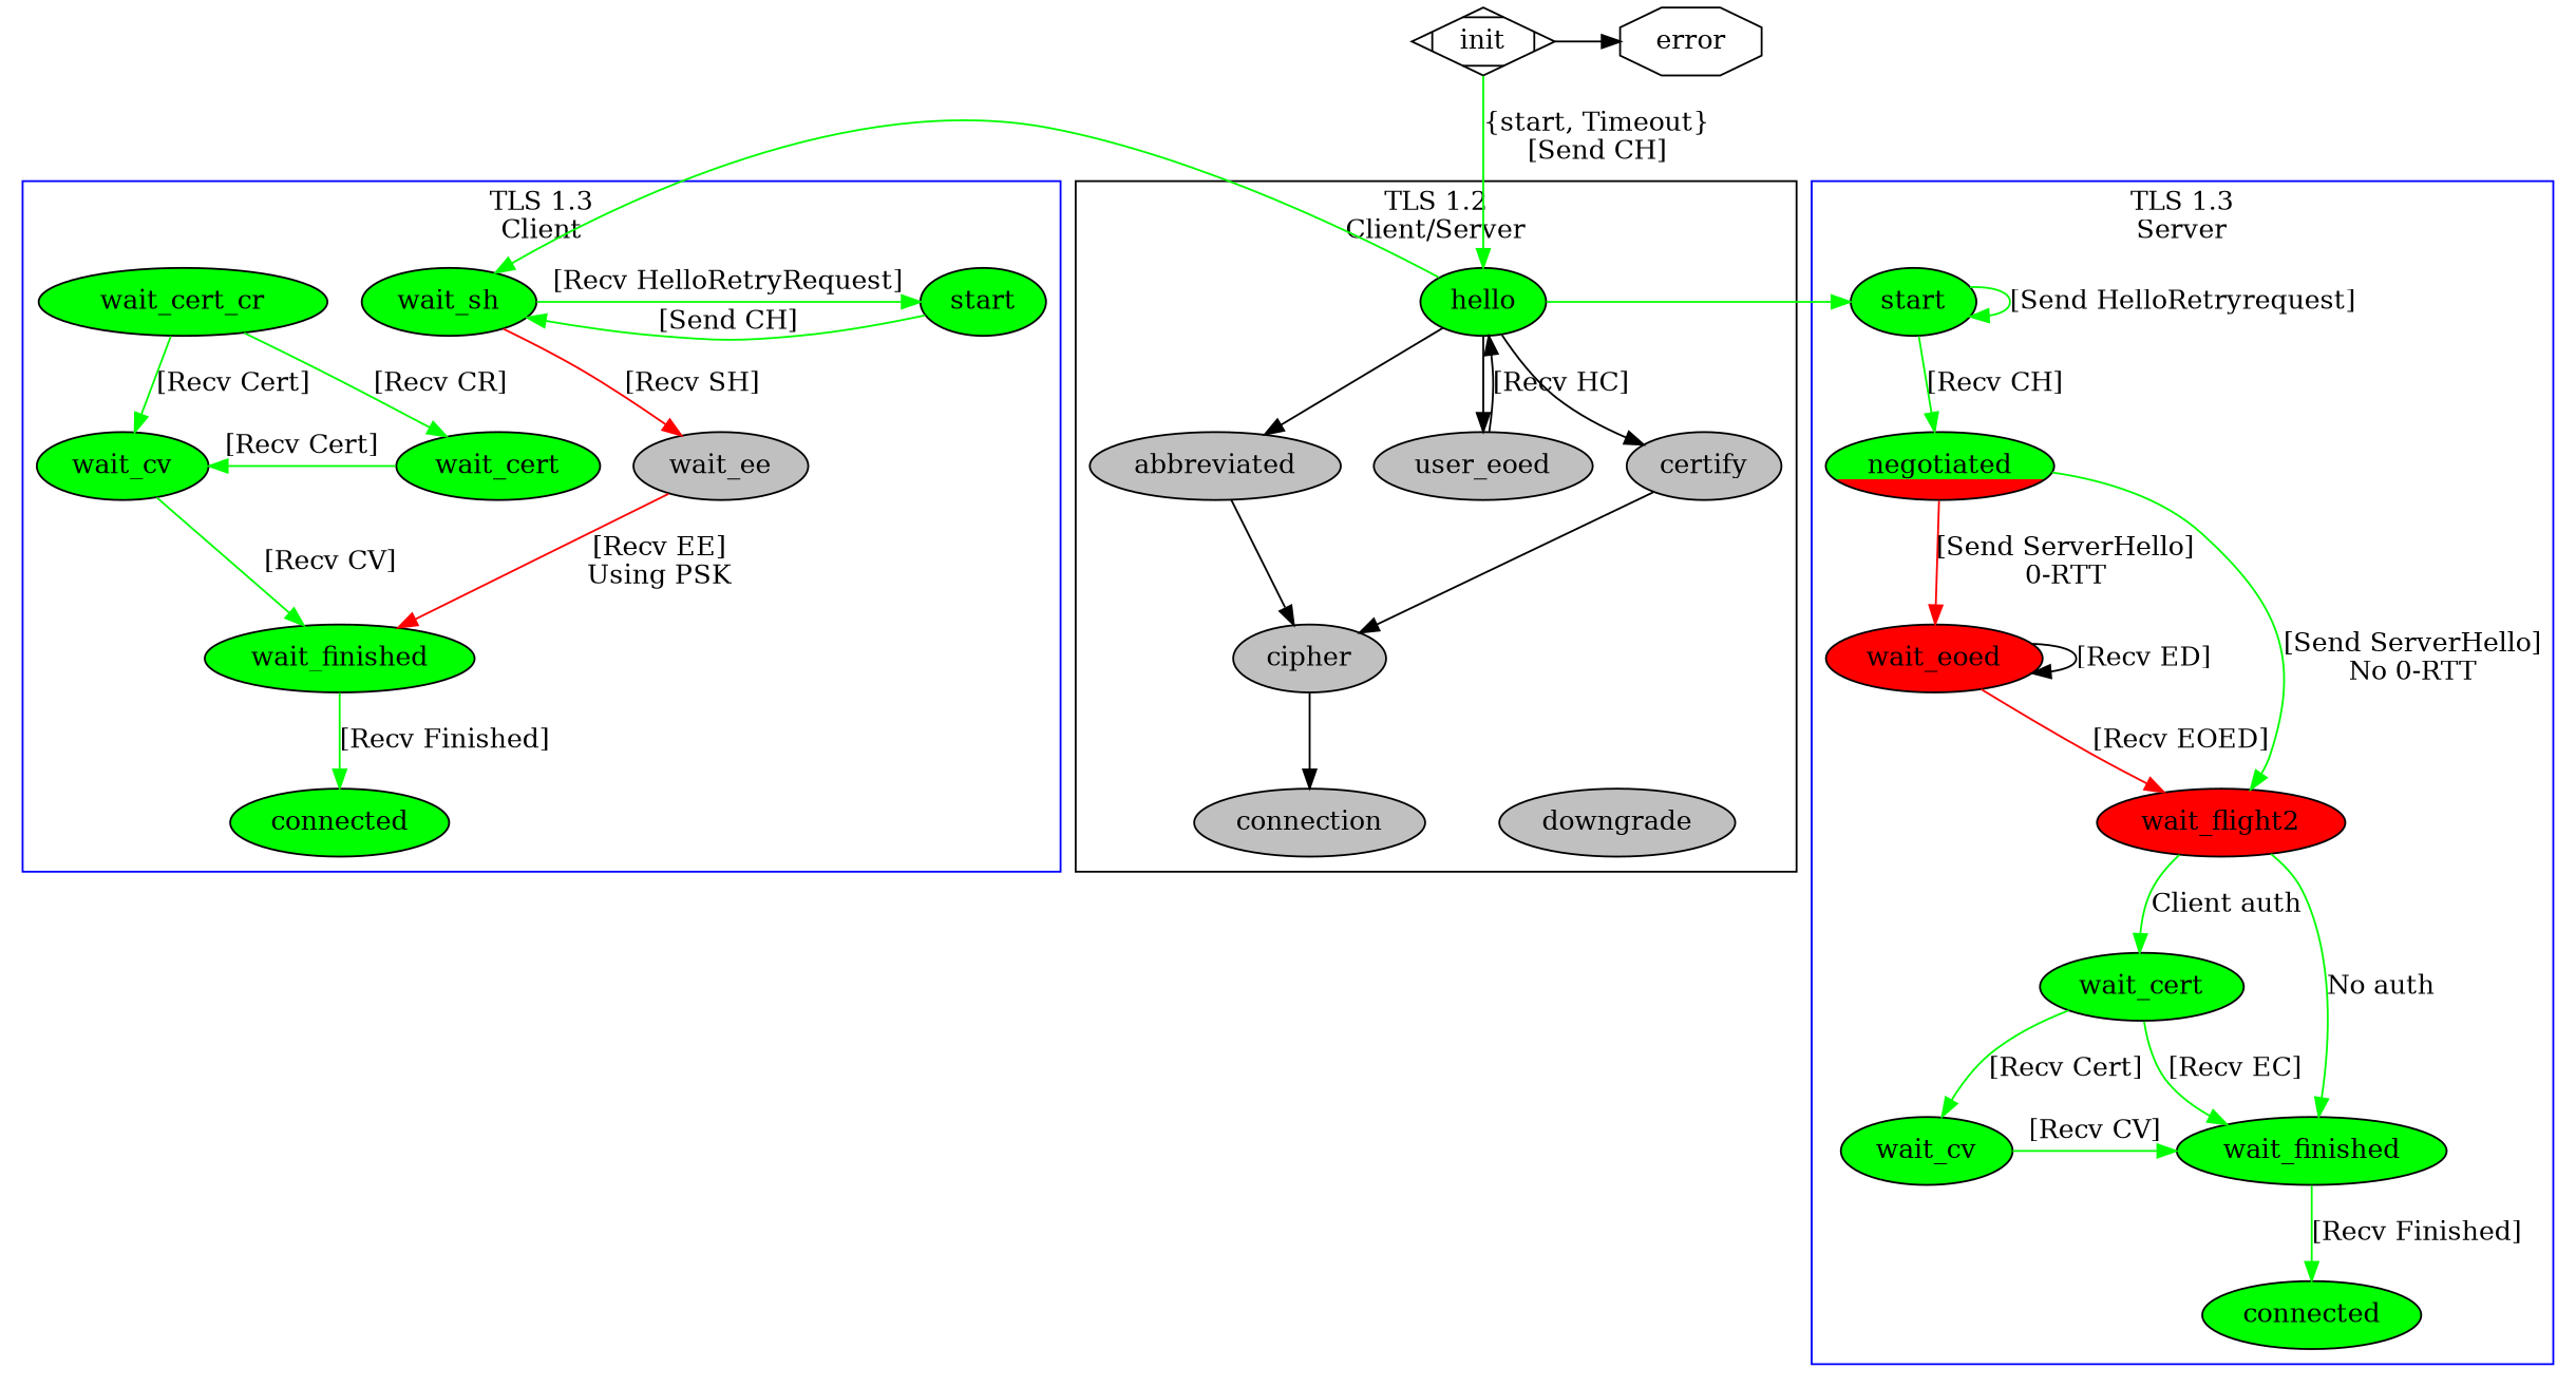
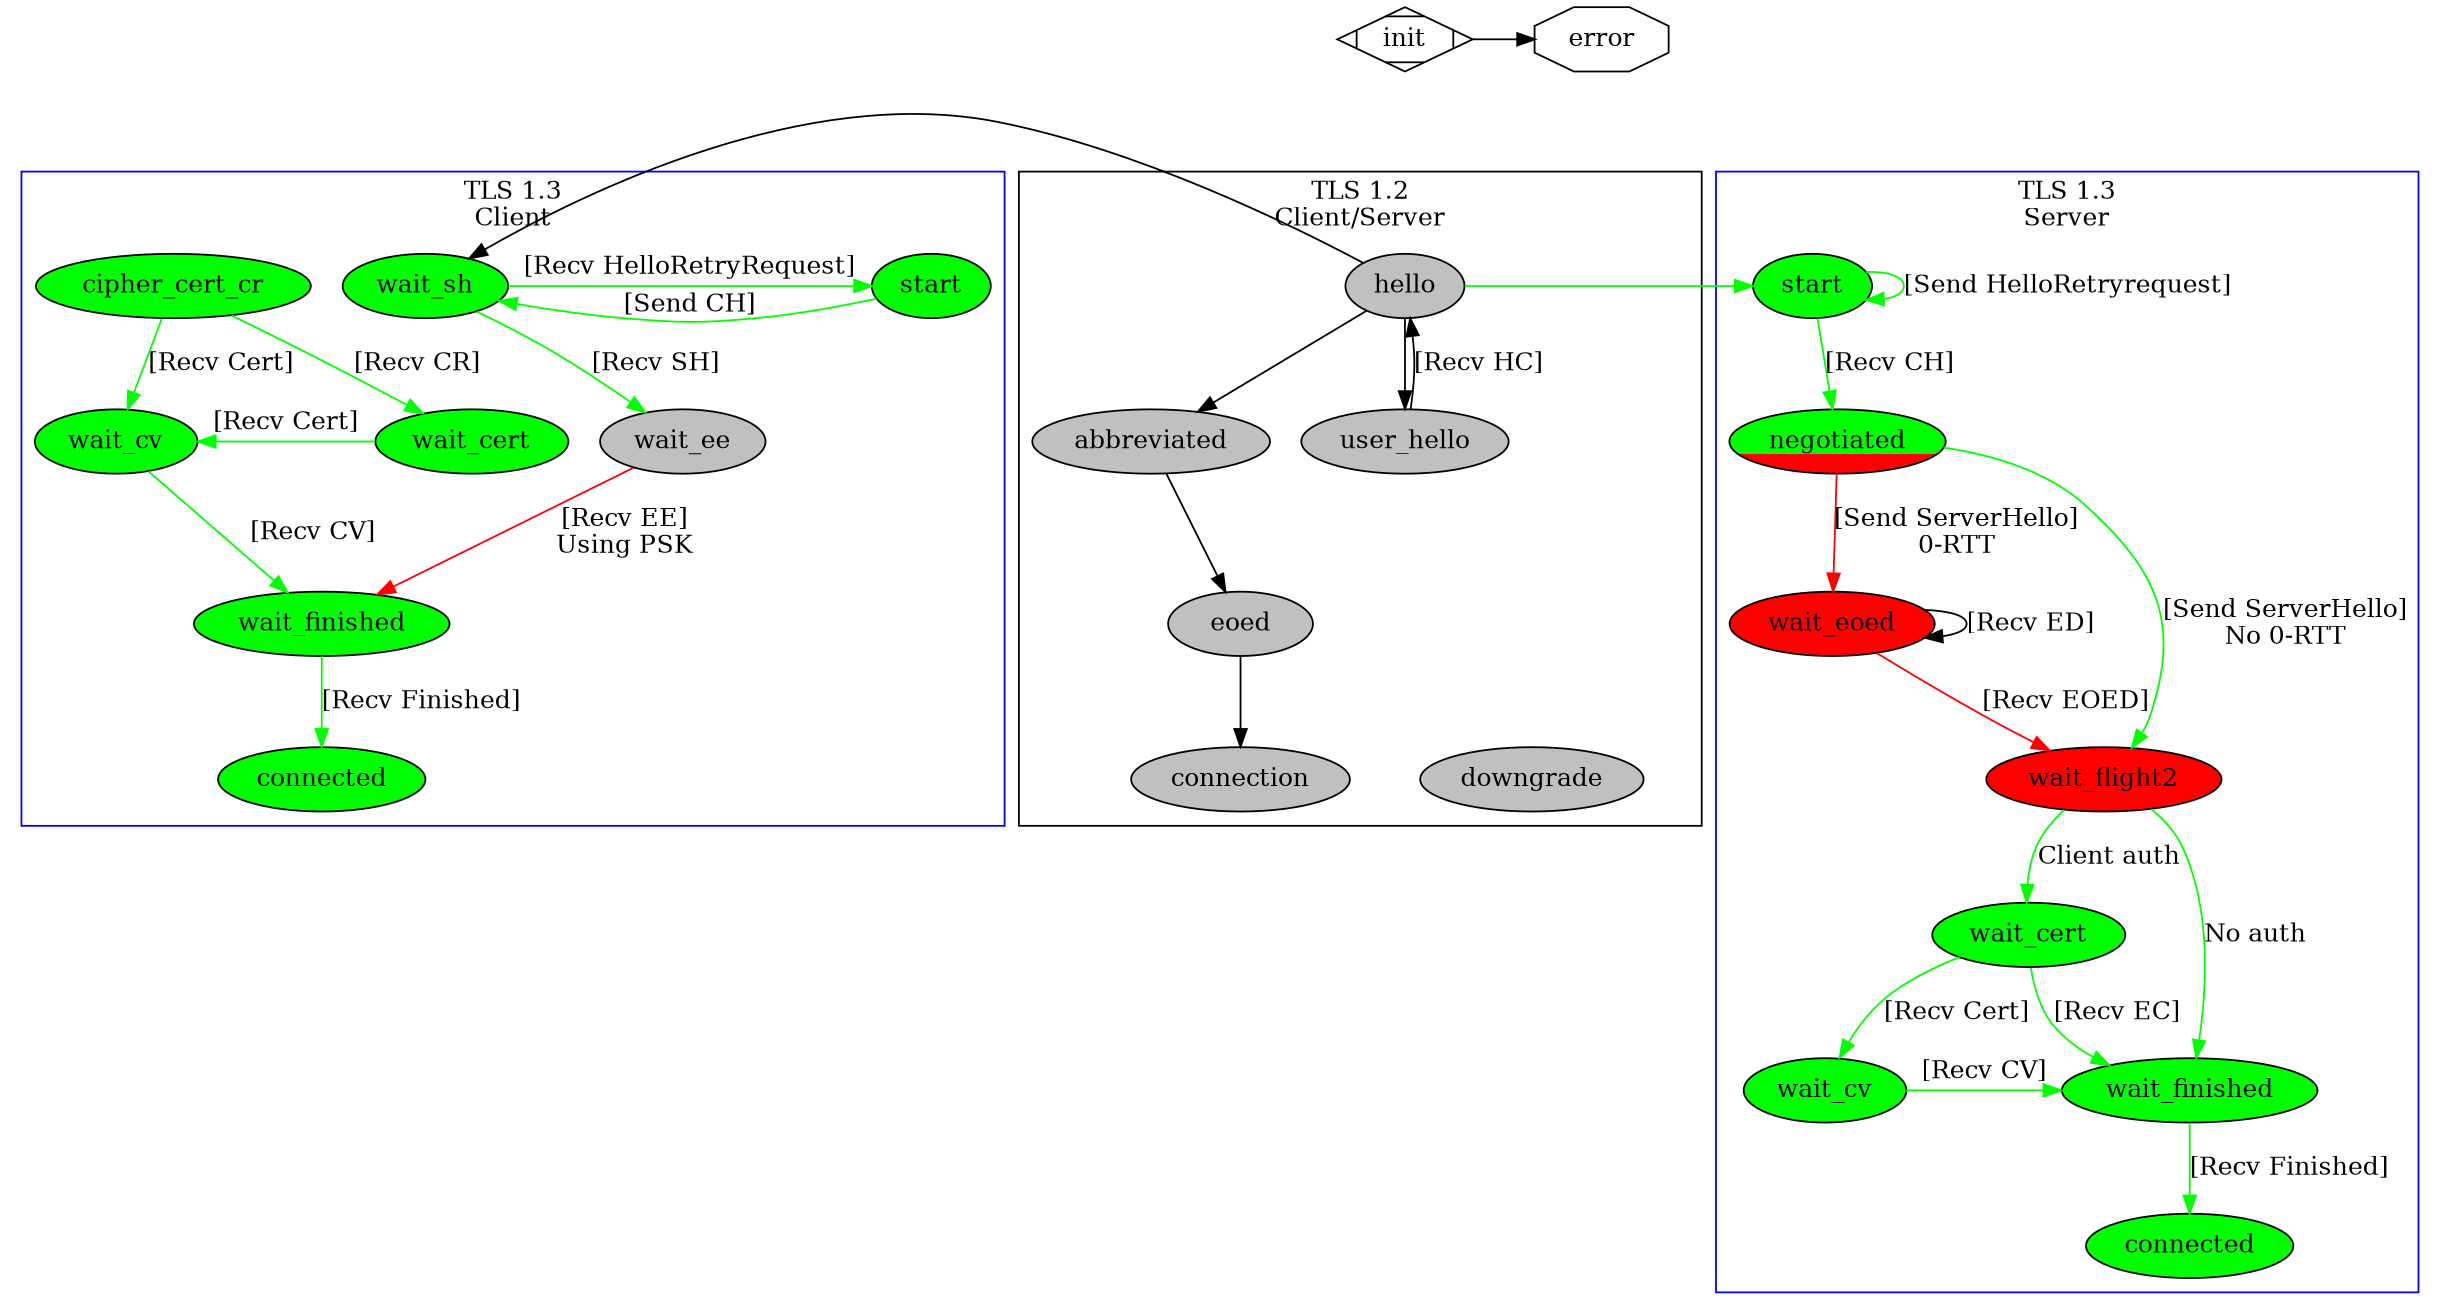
  digraph {
    node [fillcolor=green style=filled color=black]
    edge [color=green]
    n1 [label=start color=""]
    n2 [label=wait_sh]
    n3 [fillcolor=grey label=wait_ee]
    n4 [label=wait_finished]
-   n5 [label=wait_cert_cr]
+   n5 [label=cipher_cert_cr]
    n6 [label=connected]
    n7 [label=wait_cv]
    n8 [label=wait_cert color=""]
    n9 [fillcolor=grey label=connection]
    n10 [fillcolor=grey label=downgrade]
-   n11 [label=hello]
+   n11 [fillcolor=grey label=hello]
    n12 [fillcolor=grey label=abbreviated]
-   n13 [fillcolor=grey label=user_eoed]
-   n14 [fillcolor=grey label=certify]
-   n15 [fillcolor=grey label=cipher]
+   n13 [fillcolor=grey label=user_hello]
+   n15 [fillcolor=grey label=eoed]
    n16 [label=start]
    n17 [fillcolor="green;0.7:red" gradientangle=270 label=negotiated]
    n18 [fillcolor=red label=wait_eoed]
    n19 [fillcolor=red gradientangle=270 label=wait_flight2]
    n20 [label=wait_cert]
    n21 [label=wait_finished]
    n22 [label=wait_cv]
    n23 [label=connected]
    init [shape=Mdiamond fillcolor="" style="" color=""]
    error [shape=octagon fillcolor="" style="" color=""]
    subgraph cluster_1 {
      color=blue
      label="TLS 1.3\nClient"
      n1
      n2
      n3
      n4
      n5
      n6
      n7
      n8
    }
    subgraph cluster_2 {
      color=black
      label="TLS 1.2\nClient/Server"
      n11
      n12
      n13
-     n14
      n15
      subgraph sub_3 {
        color=black
        label="TLS 1.2\nClient/Server"
        rank=same
        n9
        n10
      }
    }
    subgraph cluster_4 {
      color=blue
      label="TLS 1.3\nServer"
      n16
      n17
      n18
      n19
      n20
      n21
      n22
      n23
    }
    n1 -> n2 [constraint=false label="[Send CH]" rankdir=RL]
    n2 -> n1 [constraint=false label="[Recv HelloRetryRequest]" rankdir=LR]
-   n2 -> n3 [color=red label="[Recv SH]"]
+   n2 -> n3 [label="[Recv SH]"]
    n3 -> n4 [color=red label="[Recv EE]\nUsing PSK"]
    n4 -> n6 [label="[Recv Finished]"]
    n5 -> n7 [label="[Recv Cert]"]
    n5 -> n8 [label="[Recv CR]"]
    n7 -> n4 [label="[Recv CV]"]
    n8 -> n7 [constraint=false label="[Recv Cert]"]
-   n11 -> n2 [constraint=false rank=same]
+   n11 -> n2 [color=black constraint=false rank=same]
    n11 -> n12 [color=""]
    n11 -> n13 [color=""]
-   n11 -> n14 [color=""]
    n11 -> n16 [constraint=false rank=same]
    n12 -> n15 [color=""]
    n13 -> n11 [constraint=false label="[Recv HC]" color=""]
-   n14 -> n15 [color=""]
    n15 -> n9 [color=""]
    n16 -> n16 [constraint=false label="[Send HelloRetryrequest]"]
    n16 -> n17 [label="[Recv CH]"]
    n17 -> n18 [color=red label="[Send ServerHello]\n0-RTT"]
    n17 -> n19 [label="[Send ServerHello]\nNo 0-RTT"]
    n18 -> n18 [label="[Recv ED]" color=""]
    n18 -> n19 [color=red label="[Recv EOED]"]
    n19 -> n20 [label="Client auth"]
    n19 -> n21 [label="No auth"]
    n20 -> n21 [label="[Recv EC]"]
    n20 -> n22 [label="[Recv Cert]"]
    n21 -> n23 [label="[Recv Finished]"]
    n22 -> n21 [constraint=false label="[Recv CV]"]
    init -> n2 [label="[Send CH]" style=invis color=""]
-   init -> n11 [label="{start, Timeout}\n[Send CH]"]
    init -> n16 [label="[Send CH]" style=invis color=""]
    init -> error [constraint=false color=""]
  }
